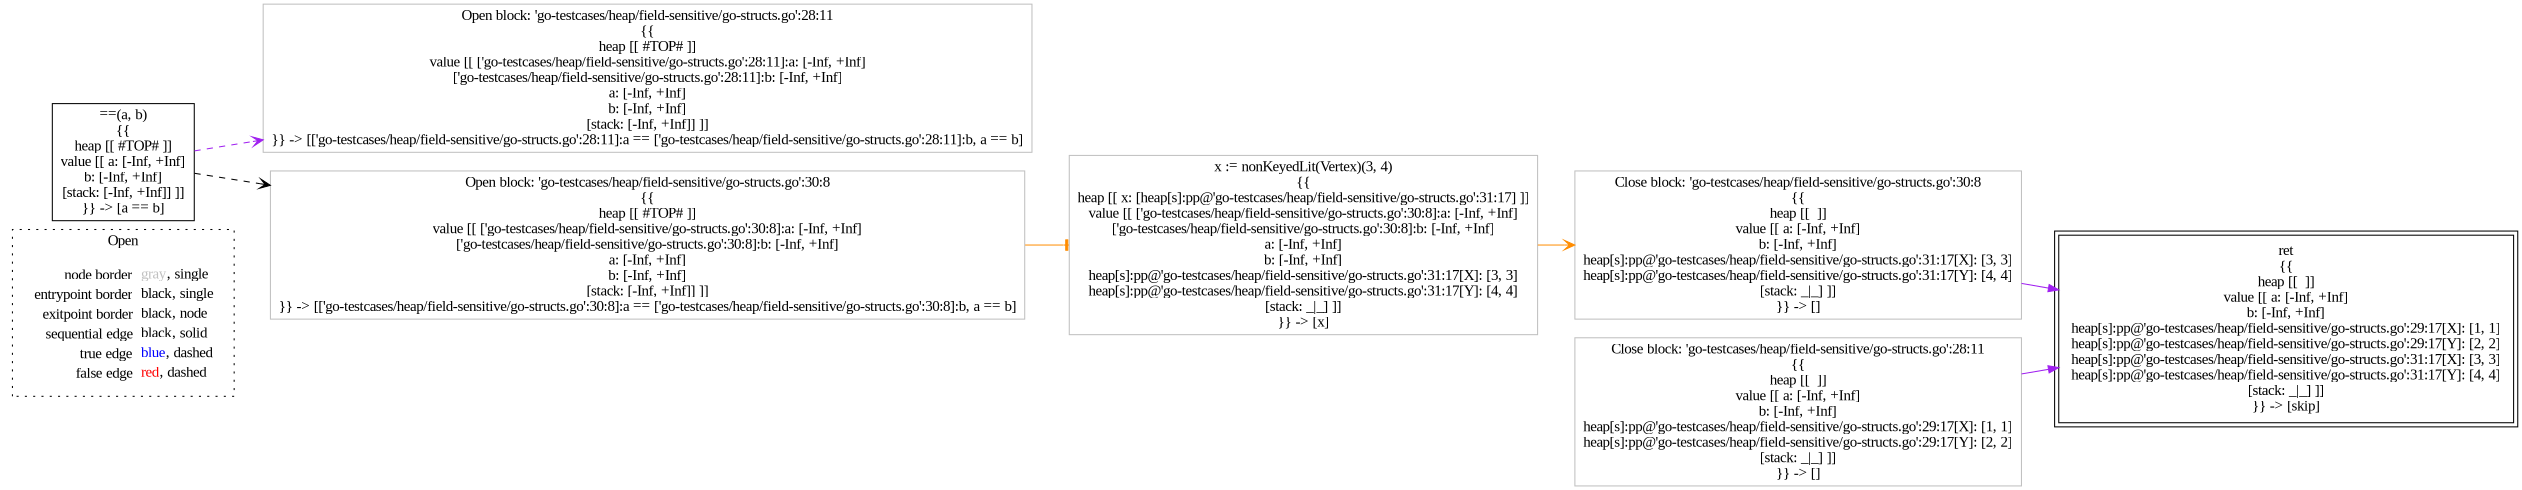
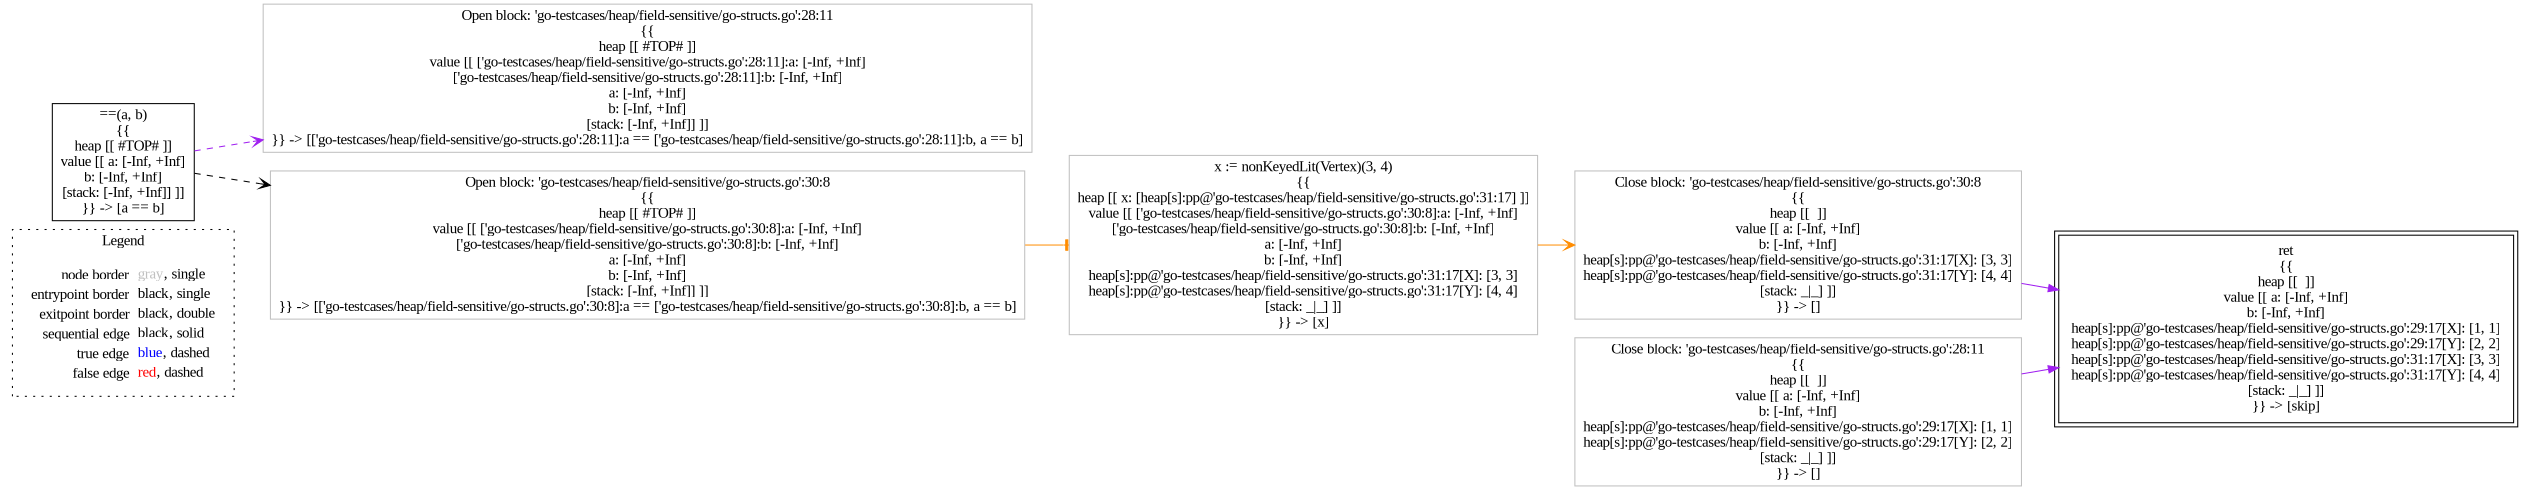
  digraph {
    fontname="Liberation Serif"
    rankdir=LR
    node [fontname="Liberation Serif" shape=rect color=gray]
    edge [arrowhead=vee color=purple fontname="Liberation Serif"]
-   n1 [label=<<table border="0" cellpadding="2" cellspacing="0" cellborder="0"><tr><td align="right">node border&nbsp;</td><td align="left"><font color="gray">gray</font>, single</td></tr><tr><td align="right">entrypoint border&nbsp;</td><td align="left"><font color="black">black</font>, single</td></tr><tr><td align="right">exitpoint border&nbsp;</td><td align="left"><font color="black">black</font>, node</td></tr><tr><td align="right">sequential edge&nbsp;</td><td align="left"><font color="black">black</font>, solid</td></tr><tr><td align="right">true edge&nbsp;</td><td align="left"><font color="blue">blue</font>, dashed</td></tr><tr><td align="right">false edge&nbsp;</td><td align="left"><font color="red">red</font>, dashed</td></tr></table>> shape=plaintext color=""]
+   n1 [label=<<table border="0" cellpadding="2" cellspacing="0" cellborder="0"><tr><td align="right">node border&nbsp;</td><td align="left"><font color="gray">gray</font>, single</td></tr><tr><td align="right">entrypoint border&nbsp;</td><td align="left"><font color="black">black</font>, single</td></tr><tr><td align="right">exitpoint border&nbsp;</td><td align="left"><font color="black">black</font>, double</td></tr><tr><td align="right">sequential edge&nbsp;</td><td align="left"><font color="black">black</font>, solid</td></tr><tr><td align="right">true edge&nbsp;</td><td align="left"><font color="blue">blue</font>, dashed</td></tr><tr><td align="right">false edge&nbsp;</td><td align="left"><font color="red">red</font>, dashed</td></tr></table>> shape=plaintext color=""]
    n2 [color=black label=<==(a, b)<BR/>{{<BR/>heap [[ #TOP# ]]<BR/>value [[ a: [-Inf, +Inf]<BR/>b: [-Inf, +Inf]<BR/>[stack: [-Inf, +Inf]] ]]<BR/>}} -&gt; [a == b]>]
    n3 [label=<Open block: 'go-testcases/heap/field-sensitive/go-structs.go':28:11<BR/>{{<BR/>heap [[ #TOP# ]]<BR/>value [[ ['go-testcases/heap/field-sensitive/go-structs.go':28:11]:a: [-Inf, +Inf]<BR/>['go-testcases/heap/field-sensitive/go-structs.go':28:11]:b: [-Inf, +Inf]<BR/>a: [-Inf, +Inf]<BR/>b: [-Inf, +Inf]<BR/>[stack: [-Inf, +Inf]] ]]<BR/>}} -&gt; [['go-testcases/heap/field-sensitive/go-structs.go':28:11]:a == ['go-testcases/heap/field-sensitive/go-structs.go':28:11]:b, a == b]>]
    n4 [label=<Open block: 'go-testcases/heap/field-sensitive/go-structs.go':30:8<BR/>{{<BR/>heap [[ #TOP# ]]<BR/>value [[ ['go-testcases/heap/field-sensitive/go-structs.go':30:8]:a: [-Inf, +Inf]<BR/>['go-testcases/heap/field-sensitive/go-structs.go':30:8]:b: [-Inf, +Inf]<BR/>a: [-Inf, +Inf]<BR/>b: [-Inf, +Inf]<BR/>[stack: [-Inf, +Inf]] ]]<BR/>}} -&gt; [['go-testcases/heap/field-sensitive/go-structs.go':30:8]:a == ['go-testcases/heap/field-sensitive/go-structs.go':30:8]:b, a == b]>]
    n5 [label=<x := nonKeyedLit(Vertex)(3, 4)<BR/>{{<BR/>heap [[ x: [heap[s]:pp@'go-testcases/heap/field-sensitive/go-structs.go':31:17] ]]<BR/>value [[ ['go-testcases/heap/field-sensitive/go-structs.go':30:8]:a: [-Inf, +Inf]<BR/>['go-testcases/heap/field-sensitive/go-structs.go':30:8]:b: [-Inf, +Inf]<BR/>a: [-Inf, +Inf]<BR/>b: [-Inf, +Inf]<BR/>heap[s]:pp@'go-testcases/heap/field-sensitive/go-structs.go':31:17[X]: [3, 3]<BR/>heap[s]:pp@'go-testcases/heap/field-sensitive/go-structs.go':31:17[Y]: [4, 4]<BR/>[stack: _|_] ]]<BR/>}} -&gt; [x]>]
    n6 [label=<Close block: 'go-testcases/heap/field-sensitive/go-structs.go':30:8<BR/>{{<BR/>heap [[  ]]<BR/>value [[ a: [-Inf, +Inf]<BR/>b: [-Inf, +Inf]<BR/>heap[s]:pp@'go-testcases/heap/field-sensitive/go-structs.go':31:17[X]: [3, 3]<BR/>heap[s]:pp@'go-testcases/heap/field-sensitive/go-structs.go':31:17[Y]: [4, 4]<BR/>[stack: _|_] ]]<BR/>}} -&gt; []>]
    n7 [color=black label=<ret<BR/>{{<BR/>heap [[  ]]<BR/>value [[ a: [-Inf, +Inf]<BR/>b: [-Inf, +Inf]<BR/>heap[s]:pp@'go-testcases/heap/field-sensitive/go-structs.go':29:17[X]: [1, 1]<BR/>heap[s]:pp@'go-testcases/heap/field-sensitive/go-structs.go':29:17[Y]: [2, 2]<BR/>heap[s]:pp@'go-testcases/heap/field-sensitive/go-structs.go':31:17[X]: [3, 3]<BR/>heap[s]:pp@'go-testcases/heap/field-sensitive/go-structs.go':31:17[Y]: [4, 4]<BR/>[stack: _|_] ]]<BR/>}} -&gt; [skip]> peripheries=2]
    n8 [label=<Close block: 'go-testcases/heap/field-sensitive/go-structs.go':28:11<BR/>{{<BR/>heap [[  ]]<BR/>value [[ a: [-Inf, +Inf]<BR/>b: [-Inf, +Inf]<BR/>heap[s]:pp@'go-testcases/heap/field-sensitive/go-structs.go':29:17[X]: [1, 1]<BR/>heap[s]:pp@'go-testcases/heap/field-sensitive/go-structs.go':29:17[Y]: [2, 2]<BR/>[stack: _|_] ]]<BR/>}} -&gt; []>]
    subgraph cluster_1 {
-     label=Open
+     label=Legend
      style=dotted
      n1
    }
    n2 -> n3 [style=dashed]
    n2 -> n4 [color=black style=dashed]
    n4 -> n5 [arrowhead=tee color=darkorange]
    n5 -> n6 [color=darkorange]
    n6 -> n7 [arrowhead=normal]
    n8 -> n7 [arrowhead=normal]
  }
